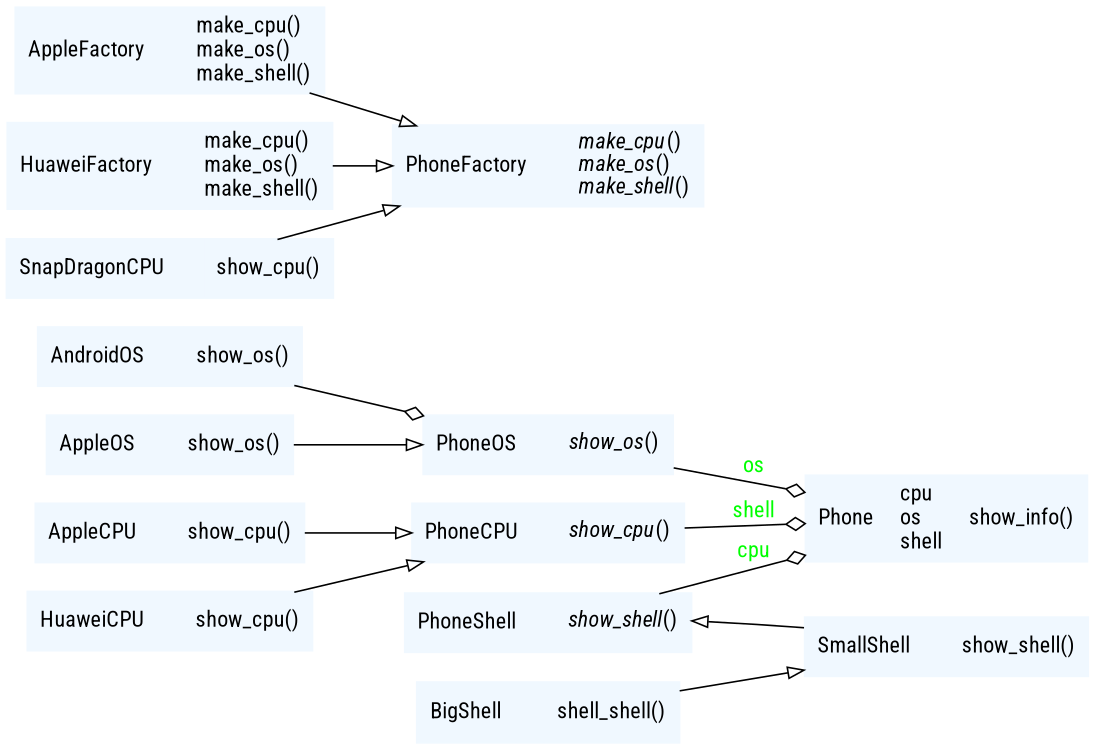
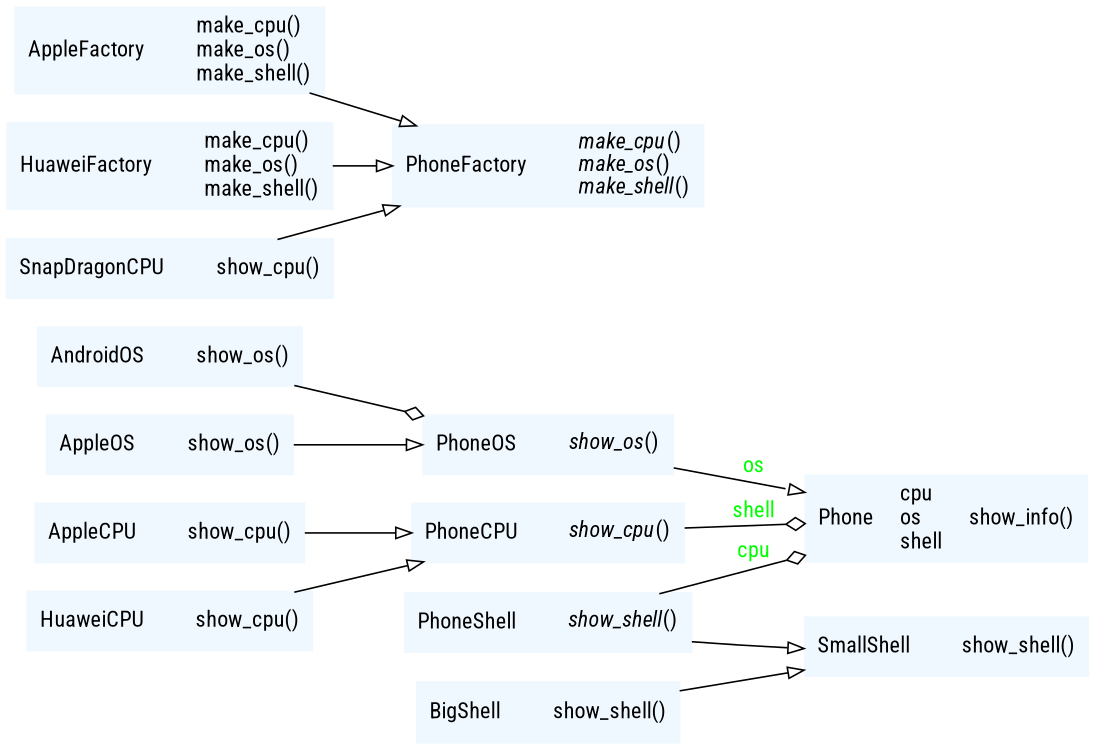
  digraph {
    fontname="Roboto Condensed"
    rankdir=LR
    node [color=aliceblue fontcolor=black fontname="Roboto Condensed" shape=record style=filled]
    edge [arrowhead=empty arrowtail=none fontname="Roboto Condensed"]
    n1 [label=<{AndroidOS|<br ALIGN="LEFT"/>|show_os()<br ALIGN="LEFT"/>}>]
    n2 [label=<{PhoneOS|<br ALIGN="LEFT"/>|<I>show_os</I>()<br ALIGN="LEFT"/>}>]
    n3 [label=<{Phone|cpu<br ALIGN="LEFT"/>os<br ALIGN="LEFT"/>shell<br ALIGN="LEFT"/>|show_info()<br ALIGN="LEFT"/>}>]
    n4 [label=<{AppleCPU|<br ALIGN="LEFT"/>|show_cpu()<br ALIGN="LEFT"/>}>]
    n5 [label=<{PhoneCPU|<br ALIGN="LEFT"/>|<I>show_cpu</I>()<br ALIGN="LEFT"/>}>]
    n6 [label=<{AppleFactory|<br ALIGN="LEFT"/>|make_cpu()<br ALIGN="LEFT"/>make_os()<br ALIGN="LEFT"/>make_shell()<br ALIGN="LEFT"/>}>]
    n7 [label=<{PhoneFactory|<br ALIGN="LEFT"/>|<I>make_cpu</I>()<br ALIGN="LEFT"/><I>make_os</I>()<br ALIGN="LEFT"/><I>make_shell</I>()<br ALIGN="LEFT"/>}>]
    n8 [label=<{AppleOS|<br ALIGN="LEFT"/>|show_os()<br ALIGN="LEFT"/>}>]
    n9 [label=<{PhoneShell|<br ALIGN="LEFT"/>|<I>show_shell</I>()<br ALIGN="LEFT"/>}>]
-   n10 [label=<{BigShell|<br ALIGN="LEFT"/>|shell_shell()<br ALIGN="LEFT"/>}>]
+   n10 [label=<{BigShell|<br ALIGN="LEFT"/>|show_shell()<br ALIGN="LEFT"/>}>]
    n11 [label=<{SmallShell|<br ALIGN="LEFT"/>|show_shell()<br ALIGN="LEFT"/>}>]
    n12 [label=<{HuaweiCPU|<br ALIGN="LEFT"/>|show_cpu()<br ALIGN="LEFT"/>}>]
    n13 [label=<{HuaweiFactory|<br ALIGN="LEFT"/>|make_cpu()<br ALIGN="LEFT"/>make_os()<br ALIGN="LEFT"/>make_shell()<br ALIGN="LEFT"/>}>]
    n14 [label=<{SnapDragonCPU|<br ALIGN="LEFT"/>|show_cpu()<br ALIGN="LEFT"/>}>]
    n1 -> n2 [arrowhead=odiamond]
-   n2 -> n3 [arrowhead=odiamond fontcolor=green label=os style=solid]
+   n2 -> n3 [fontcolor=green label=os style=solid]
    n4 -> n5
    n5 -> n3 [arrowhead=odiamond fontcolor=green label=shell style=solid]
    n6 -> n7
    n8 -> n2
    n9 -> n3 [arrowhead=odiamond fontcolor=green label=cpu style=solid]
    n10 -> n11
-   n11 -> n9
+   n9 -> n11
    n12 -> n5
    n13 -> n7
    n14 -> n7
  }
